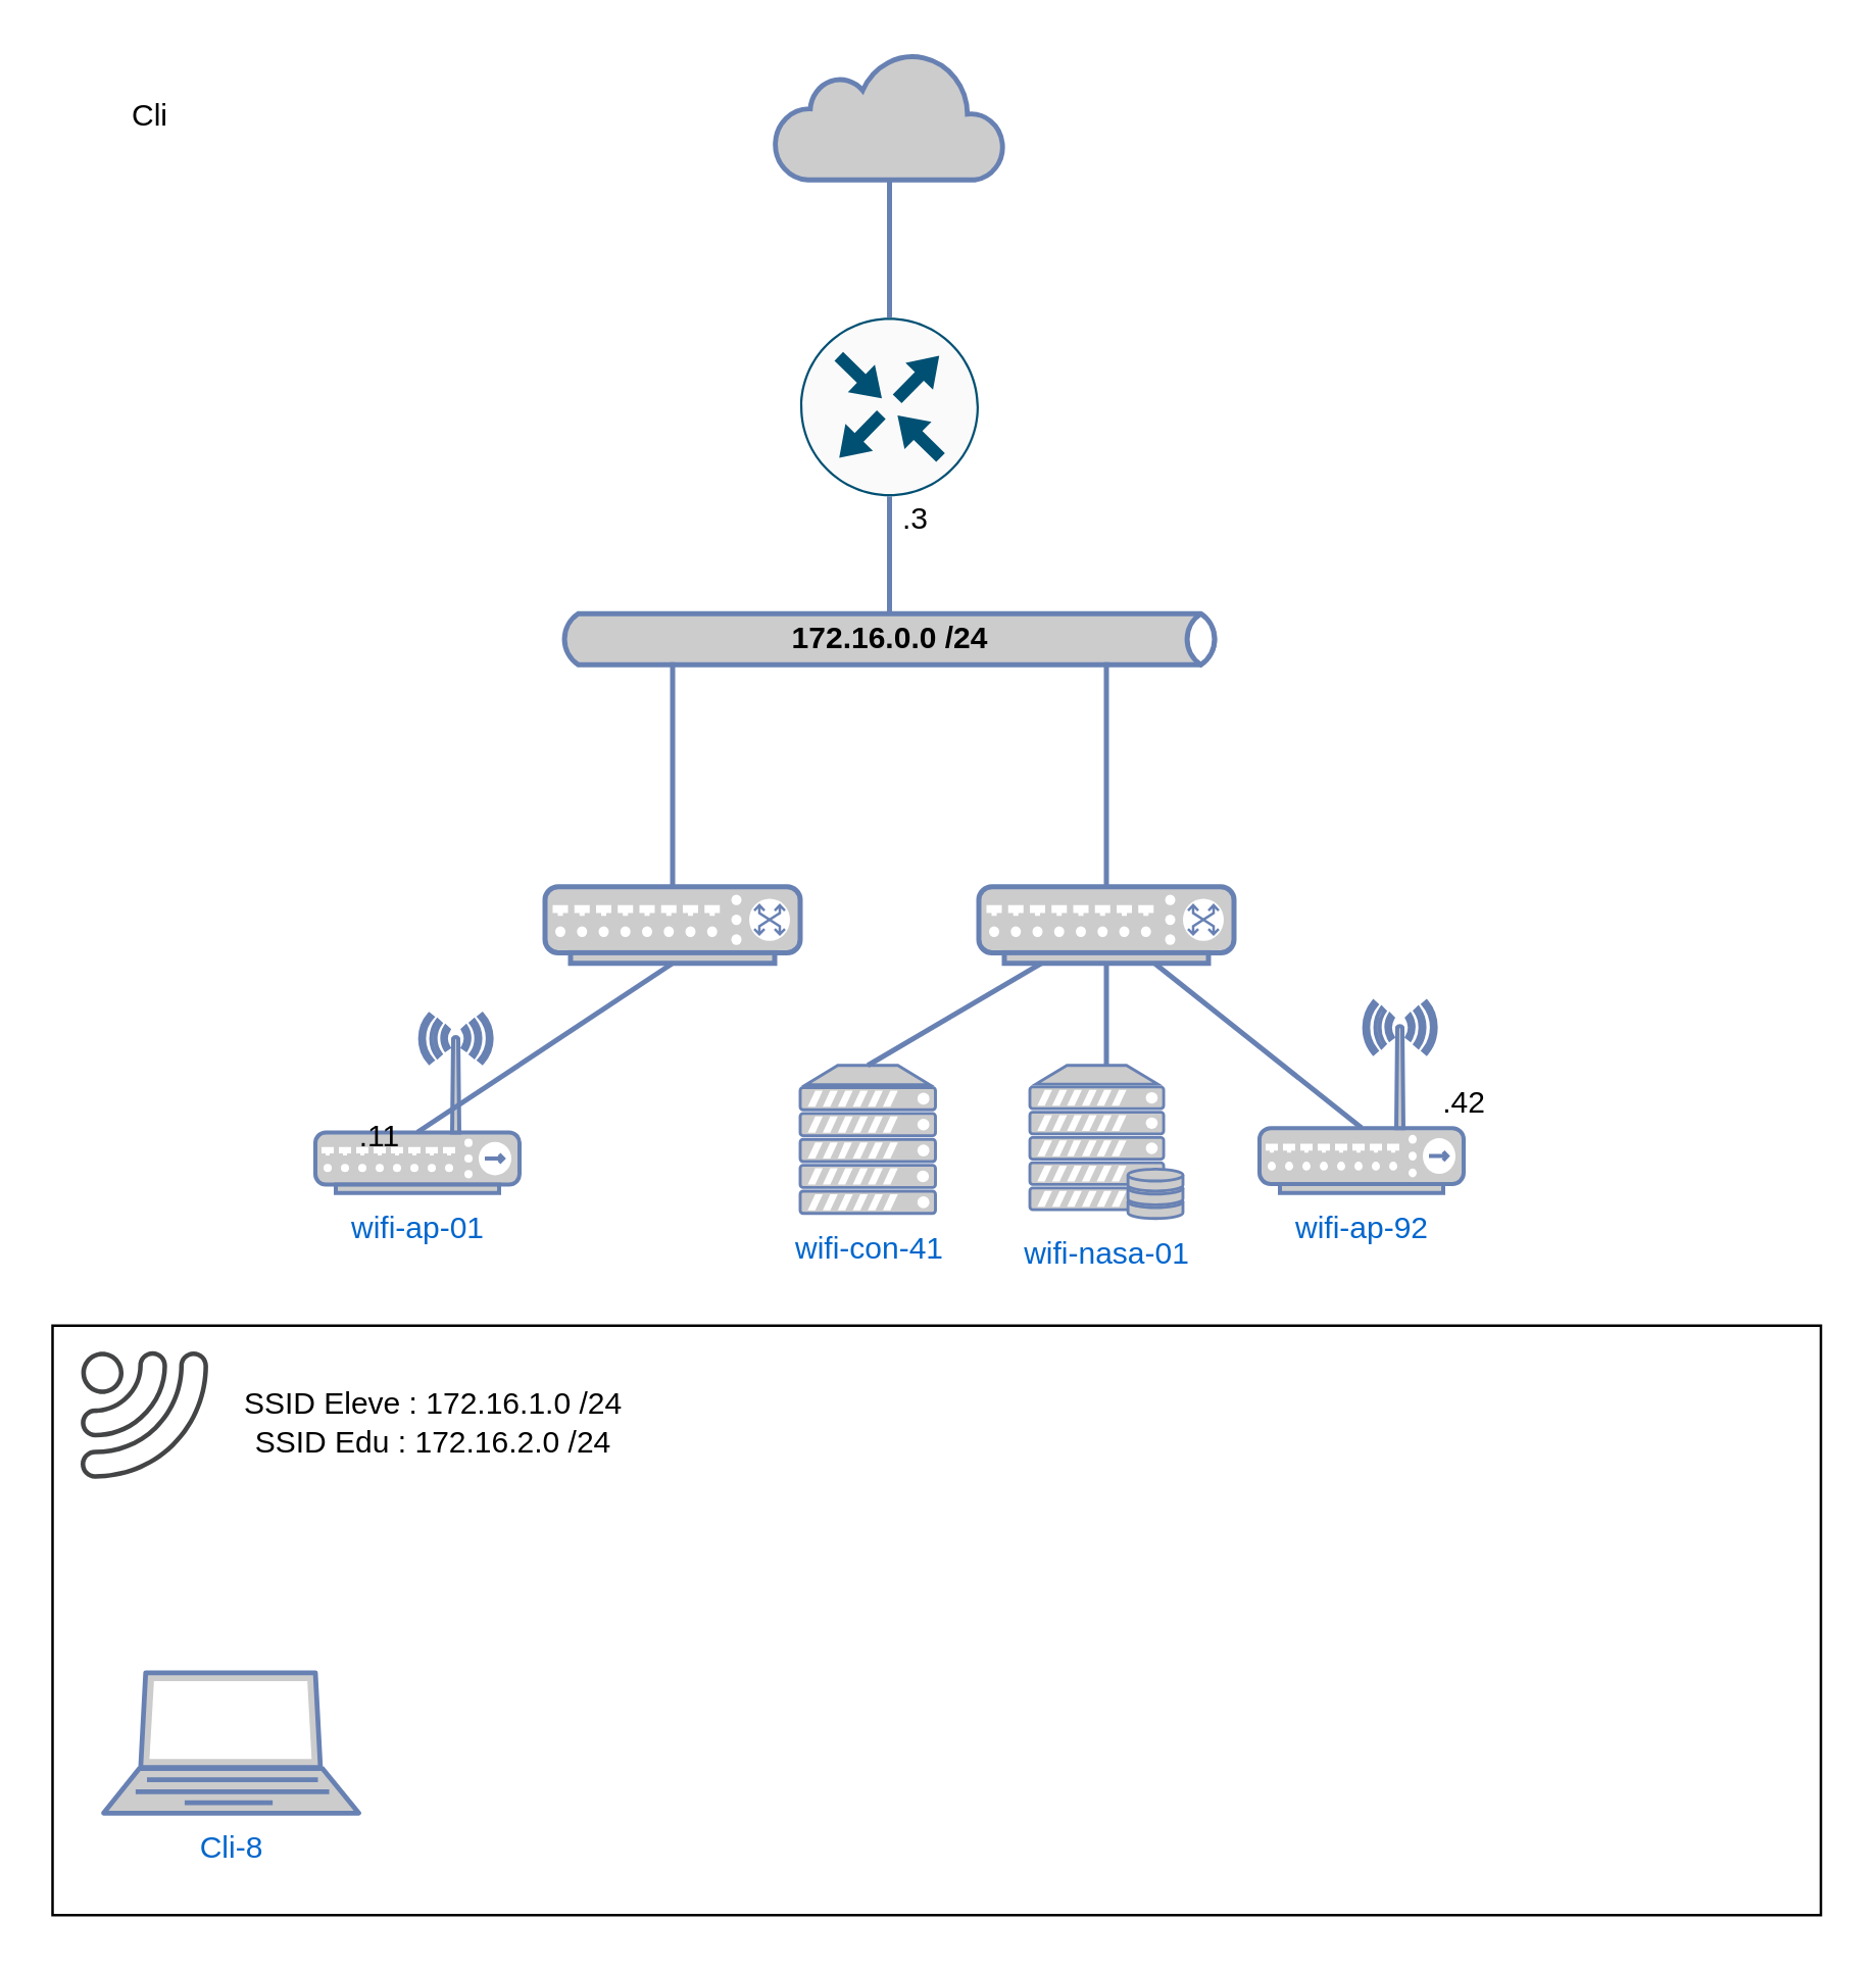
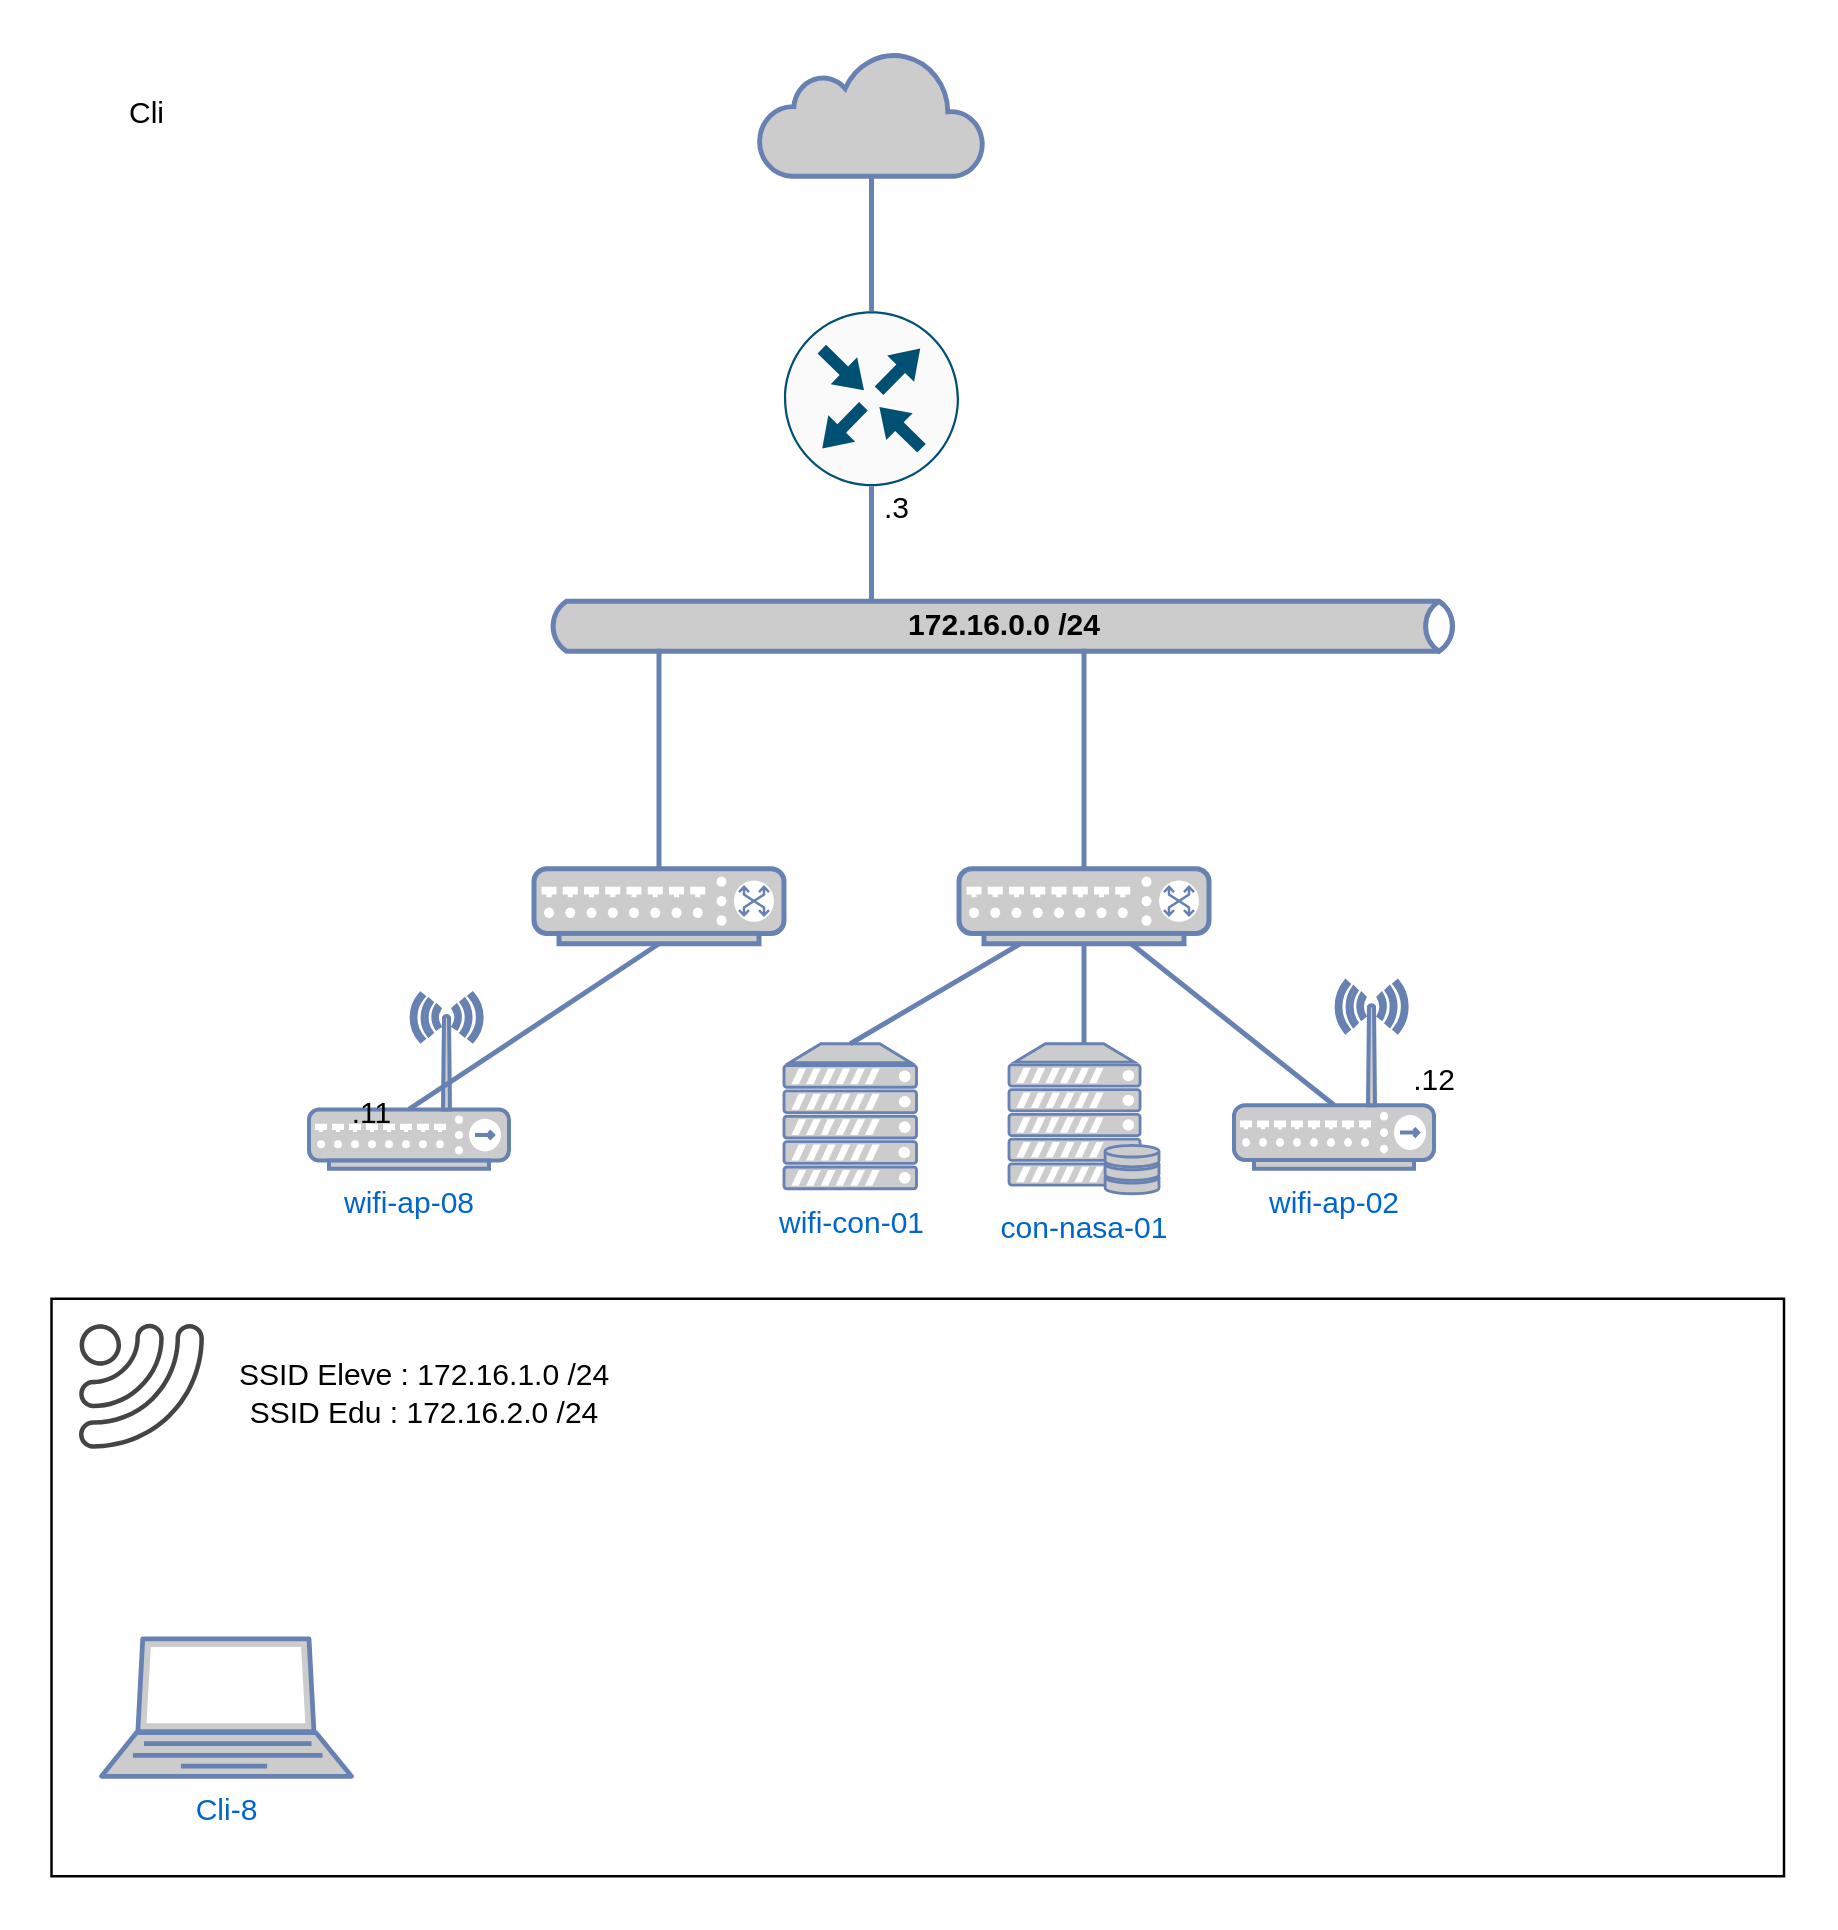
  <mxCell id="0" />
  <mxCell id="1" parent="0" />
  <mxCell id="2" value="" style="rounded=0;whiteSpace=wrap;html=1;fillColor=none;" vertex="1" parent="1"><mxGeometry x="20" y="519" width="693" height="231" as="geometry" /></mxCell>
- <mxCell id="3" value="&lt;font color=&quot;#000000&quot;&gt;&lt;b&gt;172.16.0.0 /24&lt;/b&gt;&lt;/font&gt;" style="html=1;fillColor=#CCCCCC;strokeColor=#6881B3;gradientColor=none;gradientDirection=north;strokeWidth=2;shape=mxgraph.networks.bus;gradientColor=none;gradientDirection=north;fontColor=#ffffff;perimeter=backbonePerimeter;backboneSize=20;" parent="1" vertex="1"><mxGeometry x="218" y="240" width="260" height="20" as="geometry" /></mxCell>
+ <mxCell id="3" value="&lt;font color=&quot;#000000&quot;&gt;&lt;b&gt;172.16.0.0 /24&lt;/b&gt;&lt;/font&gt;" style="html=1;fillColor=#CCCCCC;strokeColor=#6881B3;gradientColor=none;gradientDirection=north;strokeWidth=2;shape=mxgraph.networks.bus;gradientColor=none;gradientDirection=north;fontColor=#ffffff;perimeter=backbonePerimeter;backboneSize=20;" parent="1" vertex="1"><mxGeometry x="218" y="240" width="365" height="20" as="geometry" /></mxCell>
  <mxCell id="4" value="" style="strokeColor=#6881B3;edgeStyle=none;rounded=0;endArrow=none;html=1;strokeWidth=2;" parent="1" source="13" target="3" edge="1"><mxGeometry relative="1" as="geometry"><mxPoint x="183" y="360" as="sourcePoint" /></mxGeometry></mxCell>
  <mxCell id="5" value="" style="strokeColor=#6881B3;edgeStyle=none;rounded=0;endArrow=none;html=1;strokeWidth=2;" parent="1" source="16" target="3" edge="1"><mxGeometry relative="1" as="geometry"><mxPoint x="243" y="360" as="sourcePoint" /></mxGeometry></mxCell>
  <mxCell id="6" value="" style="strokeColor=#6881B3;edgeStyle=none;rounded=0;endArrow=none;html=1;strokeWidth=2;" parent="1" source="13" target="12" edge="1"><mxGeometry relative="1" as="geometry"><mxPoint x="183" y="504" as="sourcePoint" /></mxGeometry></mxCell>
  <mxCell id="7" value="" style="strokeColor=#6881B3;edgeStyle=none;rounded=0;endArrow=none;html=1;strokeWidth=2;" parent="1" source="15" target="3" edge="1"><mxGeometry relative="1" as="geometry"><mxPoint x="243" y="500" as="sourcePoint" /></mxGeometry></mxCell>
- <mxCell id="8" value="wifi-ap-01" style="fontColor=#0066CC;verticalAlign=top;verticalLabelPosition=bottom;labelPosition=center;align=center;html=1;outlineConnect=0;fillColor=#CCCCCC;strokeColor=#6881B3;gradientColor=none;gradientDirection=north;strokeWidth=2;shape=mxgraph.networks.wireless_hub;points=[[0,0.7,0,0,0],[0.02,0.94,0,0,0],[0.5,0.66,0,0,0],[0.5,1,0,0,0],[0.55,0,0,0,0],[0.82,0,0,0,0],[0.98,0.94,0,0,0],[1,0.7,0,0,0]];" parent="1" vertex="1"><mxGeometry x="123" y="397" width="80" height="70" as="geometry" /></mxCell>
- <mxCell id="9" value="wifi-nasa-01" style="fontColor=#0066CC;verticalAlign=top;verticalLabelPosition=bottom;labelPosition=center;align=center;html=1;outlineConnect=0;fillColor=#CCCCCC;strokeColor=#6881B3;gradientColor=none;gradientDirection=north;strokeWidth=2;shape=mxgraph.networks.server_storage;" parent="1" vertex="1"><mxGeometry x="403" y="417" width="60" height="60" as="geometry" /></mxCell>
+ <mxCell id="8" value="wifi-ap-08" style="fontColor=#0066CC;verticalAlign=top;verticalLabelPosition=bottom;labelPosition=center;align=center;html=1;outlineConnect=0;fillColor=#CCCCCC;strokeColor=#6881B3;gradientColor=none;gradientDirection=north;strokeWidth=2;shape=mxgraph.networks.wireless_hub;points=[[0,0.7,0,0,0],[0.02,0.94,0,0,0],[0.5,0.66,0,0,0],[0.5,1,0,0,0],[0.55,0,0,0,0],[0.82,0,0,0,0],[0.98,0.94,0,0,0],[1,0.7,0,0,0]];" parent="1" vertex="1"><mxGeometry x="123" y="397" width="80" height="70" as="geometry" /></mxCell>
+ <mxCell id="9" value="con-nasa-01" style="fontColor=#0066CC;verticalAlign=top;verticalLabelPosition=bottom;labelPosition=center;align=center;html=1;outlineConnect=0;fillColor=#CCCCCC;strokeColor=#6881B3;gradientColor=none;gradientDirection=north;strokeWidth=2;shape=mxgraph.networks.server_storage;" parent="1" vertex="1"><mxGeometry x="403" y="417" width="60" height="60" as="geometry" /></mxCell>
  <mxCell id="10" value="Cli-8" style="fontColor=#0066CC;verticalAlign=top;verticalLabelPosition=bottom;labelPosition=center;align=center;html=1;outlineConnect=0;fillColor=#CCCCCC;strokeColor=#6881B3;gradientColor=none;gradientDirection=north;strokeWidth=2;shape=mxgraph.networks.laptop;" parent="1" vertex="1"><mxGeometry x="40" y="655" width="100" height="55" as="geometry" /></mxCell>
- <mxCell id="11" value="wifi-con-41" style="fontColor=#0066CC;verticalAlign=top;verticalLabelPosition=bottom;labelPosition=center;align=center;html=1;outlineConnect=0;fillColor=#CCCCCC;strokeColor=#6881B3;gradientColor=none;gradientDirection=north;strokeWidth=2;shape=mxgraph.networks.server;" parent="1" vertex="1"><mxGeometry x="313" y="417" width="53" height="58" as="geometry" /></mxCell>
+ <mxCell id="11" value="wifi-con-01" style="fontColor=#0066CC;verticalAlign=top;verticalLabelPosition=bottom;labelPosition=center;align=center;html=1;outlineConnect=0;fillColor=#CCCCCC;strokeColor=#6881B3;gradientColor=none;gradientDirection=north;strokeWidth=2;shape=mxgraph.networks.server;" parent="1" vertex="1"><mxGeometry x="313" y="417" width="53" height="58" as="geometry" /></mxCell>
  <mxCell id="12" value="" style="html=1;outlineConnect=0;fillColor=#CCCCCC;strokeColor=#6881B3;gradientColor=none;gradientDirection=north;strokeWidth=2;shape=mxgraph.networks.cloud;fontColor=#ffffff;" parent="1" vertex="1"><mxGeometry x="303" y="20" width="90" height="50" as="geometry" /></mxCell>
  <mxCell id="13" value="" style="sketch=0;points=[[0.5,0,0],[1,0.5,0],[0.5,1,0],[0,0.5,0],[0.145,0.145,0],[0.856,0.145,0],[0.855,0.856,0],[0.145,0.855,0]];verticalLabelPosition=bottom;html=1;verticalAlign=top;aspect=fixed;align=center;pointerEvents=1;shape=mxgraph.cisco19.rect;prIcon=router;fillColor=#FAFAFA;strokeColor=#005073;" parent="1" vertex="1"><mxGeometry x="313" y="124" width="70" height="70" as="geometry" /></mxCell>
  <mxCell id="14" value="Cli" style="text;html=1;align=center;verticalAlign=middle;resizable=0;points=[];autosize=1;strokeColor=none;fillColor=none;" parent="1" vertex="1"><mxGeometry x="33" y="30" width="50" height="30" as="geometry" /></mxCell>
  <mxCell id="15" value="" style="fontColor=#0066CC;verticalAlign=top;verticalLabelPosition=bottom;labelPosition=center;align=center;html=1;outlineConnect=0;fillColor=#CCCCCC;strokeColor=#6881B3;gradientColor=none;gradientDirection=north;strokeWidth=2;shape=mxgraph.networks.switch;" parent="1" vertex="1"><mxGeometry x="213" y="347" width="100" height="30" as="geometry" /></mxCell>
  <mxCell id="16" value="" style="fontColor=#0066CC;verticalAlign=top;verticalLabelPosition=bottom;labelPosition=center;align=center;html=1;outlineConnect=0;fillColor=#CCCCCC;strokeColor=#6881B3;gradientColor=none;gradientDirection=north;strokeWidth=2;shape=mxgraph.networks.switch;" parent="1" vertex="1"><mxGeometry x="383" y="347" width="100" height="30" as="geometry" /></mxCell>
  <mxCell id="17" value="" style="strokeColor=#6881B3;edgeStyle=none;rounded=0;endArrow=none;html=1;strokeWidth=2;entryX=0.5;entryY=0;entryDx=0;entryDy=0;entryPerimeter=0;" parent="1" source="16" target="11" edge="1"><mxGeometry relative="1" as="geometry"><mxPoint x="443" y="357" as="sourcePoint" /><mxPoint x="443" y="195" as="targetPoint" /></mxGeometry></mxCell>
  <mxCell id="18" value="" style="strokeColor=#6881B3;edgeStyle=none;rounded=0;endArrow=none;html=1;strokeWidth=2;entryX=0.5;entryY=1;entryDx=0;entryDy=0;entryPerimeter=0;" parent="1" source="9" target="16" edge="1"><mxGeometry relative="1" as="geometry"><mxPoint x="273" y="357" as="sourcePoint" /><mxPoint x="273" y="195" as="targetPoint" /></mxGeometry></mxCell>
  <mxCell id="19" value="" style="strokeColor=#6881B3;edgeStyle=none;rounded=0;endArrow=none;html=1;strokeWidth=2;exitX=0.5;exitY=0.66;exitDx=0;exitDy=0;exitPerimeter=0;entryX=0.5;entryY=1;entryDx=0;entryDy=0;entryPerimeter=0;" parent="1" source="8" target="15" edge="1"><mxGeometry relative="1" as="geometry"><mxPoint x="273" y="357" as="sourcePoint" /><mxPoint x="273" y="196" as="targetPoint" /></mxGeometry></mxCell>
- <mxCell id="20" value="wifi-ap-92" style="fontColor=#0066CC;verticalAlign=top;verticalLabelPosition=bottom;labelPosition=center;align=center;html=1;outlineConnect=0;fillColor=#CCCCCC;strokeColor=#6881B3;gradientColor=none;gradientDirection=north;strokeWidth=2;shape=mxgraph.networks.wireless_hub;points=[[0,0.7,0,0,0],[0.02,0.94,0,0,0],[0.5,0.66,0,0,0],[0.5,1,0,0,0],[0.55,0,0,0,0],[0.82,0,0,0,0],[0.98,0.94,0,0,0],[1,0.7,0,0,0]];" parent="1" vertex="1"><mxGeometry x="493" y="392" width="80" height="75" as="geometry" /></mxCell>
+ <mxCell id="20" value="wifi-ap-02" style="fontColor=#0066CC;verticalAlign=top;verticalLabelPosition=bottom;labelPosition=center;align=center;html=1;outlineConnect=0;fillColor=#CCCCCC;strokeColor=#6881B3;gradientColor=none;gradientDirection=north;strokeWidth=2;shape=mxgraph.networks.wireless_hub;points=[[0,0.7,0,0,0],[0.02,0.94,0,0,0],[0.5,0.66,0,0,0],[0.5,1,0,0,0],[0.55,0,0,0,0],[0.82,0,0,0,0],[0.98,0.94,0,0,0],[1,0.7,0,0,0]];" parent="1" vertex="1"><mxGeometry x="493" y="392" width="80" height="75" as="geometry" /></mxCell>
  <mxCell id="21" value="" style="strokeColor=#6881B3;edgeStyle=none;rounded=0;endArrow=none;html=1;strokeWidth=2;exitX=0.5;exitY=0.66;exitDx=0;exitDy=0;exitPerimeter=0;" parent="1" source="20" target="16" edge="1"><mxGeometry relative="1" as="geometry"><mxPoint x="472" y="427" as="sourcePoint" /><mxPoint x="443" y="387" as="targetPoint" /></mxGeometry></mxCell>
  <mxCell id="22" value=".11" style="text;html=1;align=center;verticalAlign=middle;resizable=0;points=[];autosize=1;strokeColor=none;fillColor=none;" parent="1" vertex="1"><mxGeometry x="128" y="429.5" width="40" height="30" as="geometry" /></mxCell>
- <mxCell id="23" value=".42" style="text;html=1;align=center;verticalAlign=middle;resizable=0;points=[];autosize=1;strokeColor=none;fillColor=none;" parent="1" vertex="1"><mxGeometry x="553" y="417" width="40" height="30" as="geometry" /></mxCell>
+ <mxCell id="23" value=".12" style="text;html=1;align=center;verticalAlign=middle;resizable=0;points=[];autosize=1;strokeColor=none;fillColor=none;" parent="1" vertex="1"><mxGeometry x="553" y="417" width="40" height="30" as="geometry" /></mxCell>
  <mxCell id="24" value=".3" style="text;html=1;align=center;verticalAlign=middle;resizable=0;points=[];autosize=1;strokeColor=none;fillColor=none;" parent="1" vertex="1"><mxGeometry x="343" y="188" width="30" height="30" as="geometry" /></mxCell>
  <mxCell id="25" value="" style="sketch=0;pointerEvents=1;shadow=0;dashed=0;html=1;strokeColor=none;fillColor=#434445;aspect=fixed;labelPosition=center;verticalLabelPosition=bottom;verticalAlign=top;align=center;outlineConnect=0;shape=mxgraph.vvd.wi_fi;rotation=90;" vertex="1" parent="1"><mxGeometry x="31" y="529" width="50" height="50" as="geometry" /></mxCell>
  <mxCell id="26" value="SSID Eleve : 172.16.1.0 /24&lt;br&gt;SSID Edu : 172.16.2.0 /24" style="text;html=1;align=center;verticalAlign=middle;resizable=0;points=[];autosize=1;strokeColor=none;fillColor=none;" vertex="1" parent="1"><mxGeometry x="84" y="537" width="170" height="40" as="geometry" /></mxCell>
